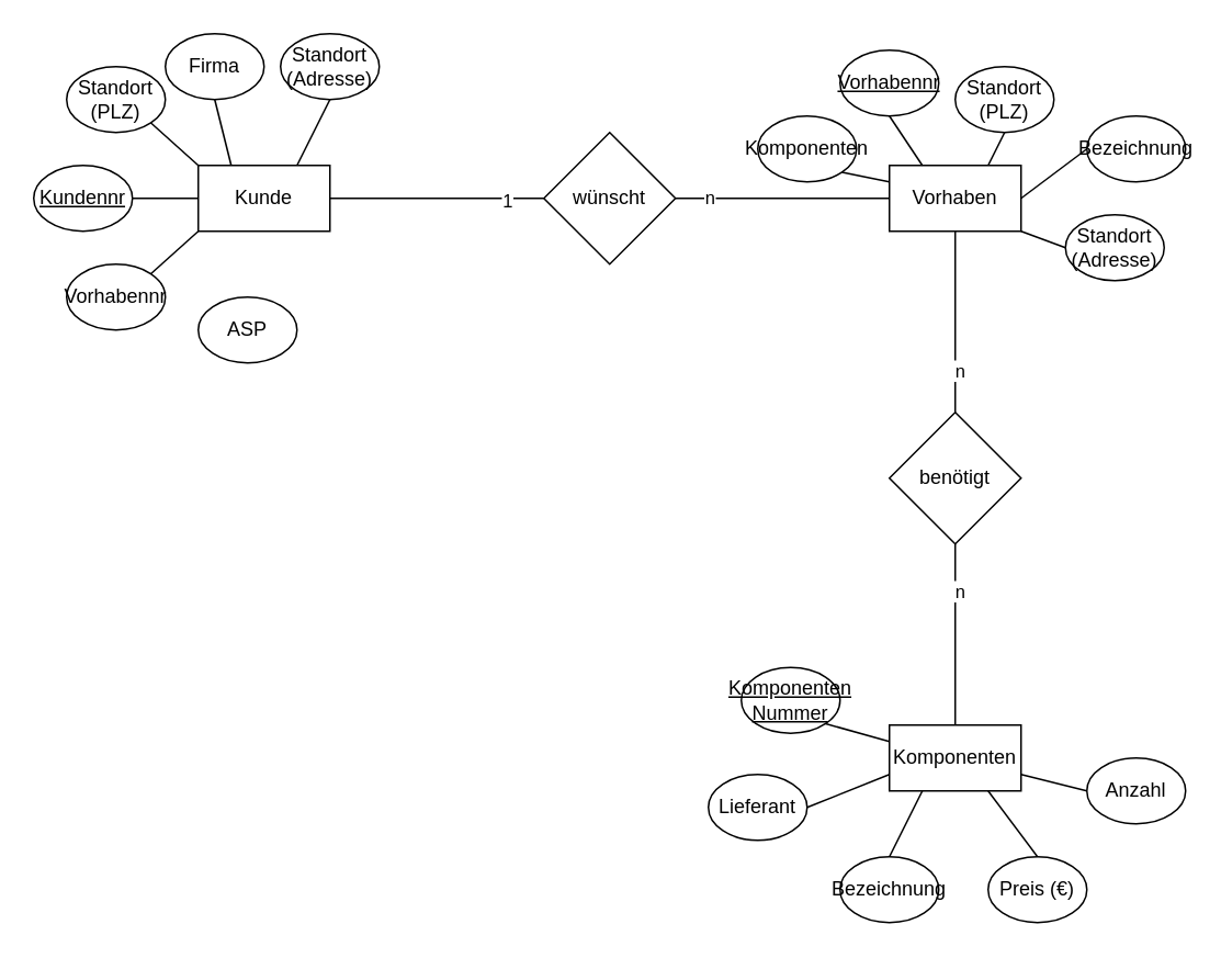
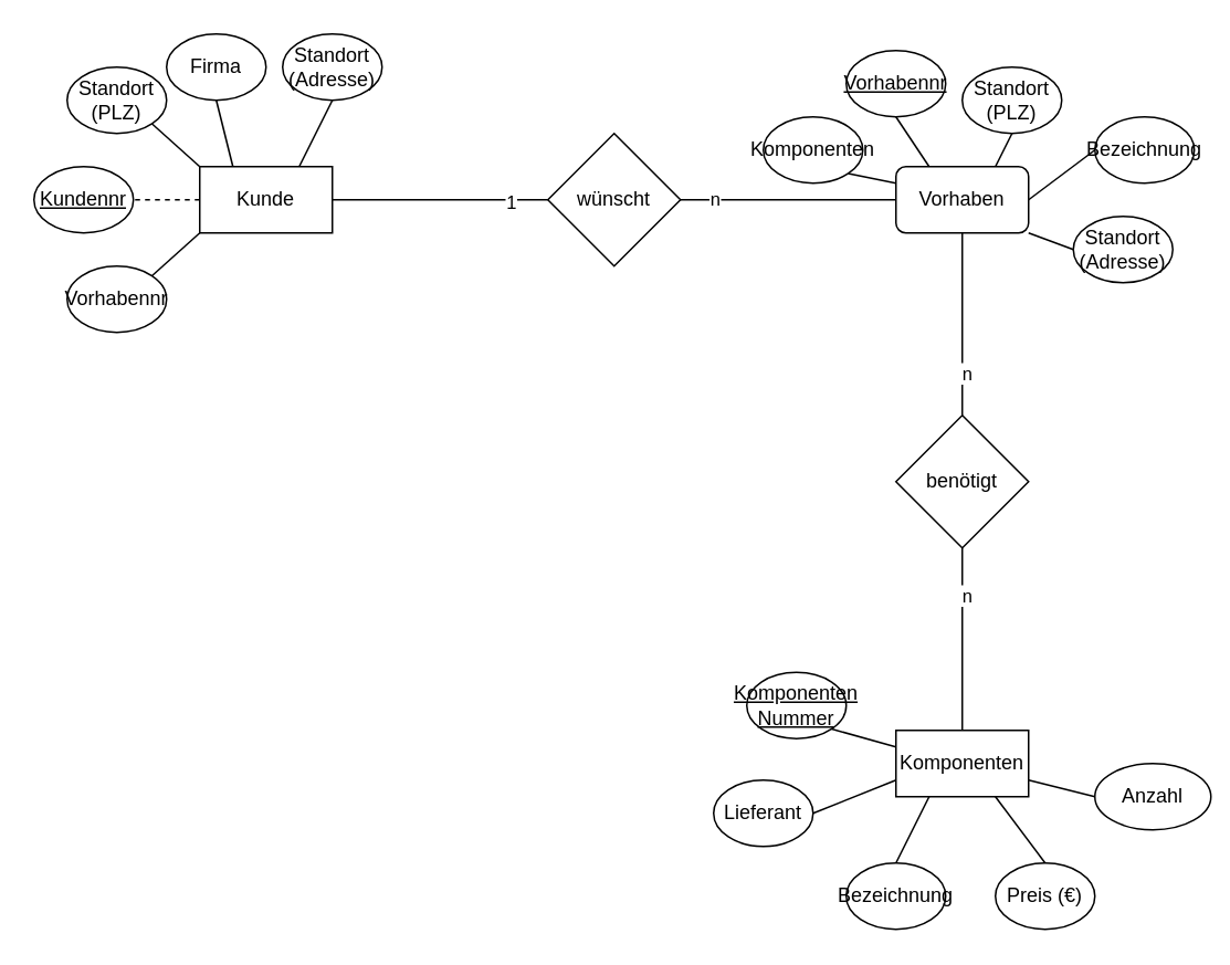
  <mxCell id="0" />
  <mxCell id="1" parent="0" />
  <mxCell id="2" value="Kunde" style="rounded=0;whiteSpace=wrap;html=1;" vertex="1" parent="1"><mxGeometry x="120" y="100" width="80" height="40" as="geometry" /></mxCell>
  <mxCell id="3" value="Standort&lt;br&gt;(Adresse)" style="ellipse;whiteSpace=wrap;html=1;" vertex="1" parent="1"><mxGeometry x="170" y="20" width="60" height="40" as="geometry" /></mxCell>
  <mxCell id="4" value="Standort&lt;br&gt;(PLZ)" style="ellipse;whiteSpace=wrap;html=1;" vertex="1" parent="1"><mxGeometry x="40" y="40" width="60" height="40" as="geometry" /></mxCell>
- <mxCell id="5" value="ASP" style="ellipse;whiteSpace=wrap;html=1;" vertex="1" parent="1"><mxGeometry x="120" y="180" width="60" height="40" as="geometry" /></mxCell>
  <mxCell id="6" value="&lt;u&gt;Kundennr&lt;/u&gt;" style="ellipse;whiteSpace=wrap;html=1;" vertex="1" parent="1"><mxGeometry x="20" y="100" width="60" height="40" as="geometry" /></mxCell>
  <mxCell id="7" value="Firma" style="ellipse;whiteSpace=wrap;html=1;" vertex="1" parent="1"><mxGeometry x="100" y="20" width="60" height="40" as="geometry" /></mxCell>
  <mxCell id="8" value="Vorhabennr" style="ellipse;whiteSpace=wrap;html=1;" vertex="1" parent="1"><mxGeometry x="40" y="160" width="60" height="40" as="geometry" /></mxCell>
  <mxCell id="9" value="" style="endArrow=none;html=1;rounded=0;entryX=0.5;entryY=1;entryDx=0;entryDy=0;exitX=0.25;exitY=0;exitDx=0;exitDy=0;" edge="1" parent="1" source="2" target="7"><mxGeometry width="50" height="50" relative="1" as="geometry"><mxPoint x="100" y="140" as="sourcePoint" /><mxPoint x="150" y="90" as="targetPoint" /></mxGeometry></mxCell>
  <mxCell id="10" value="" style="endArrow=none;html=1;rounded=0;entryX=0.5;entryY=1;entryDx=0;entryDy=0;exitX=0.75;exitY=0;exitDx=0;exitDy=0;" edge="1" parent="1" source="2" target="3"><mxGeometry width="50" height="50" relative="1" as="geometry"><mxPoint x="150" y="110" as="sourcePoint" /><mxPoint x="140" y="70" as="targetPoint" /></mxGeometry></mxCell>
  <mxCell id="11" value="" style="endArrow=none;html=1;rounded=0;entryX=1;entryY=1;entryDx=0;entryDy=0;exitX=0;exitY=0;exitDx=0;exitDy=0;" edge="1" parent="1" source="2" target="4"><mxGeometry width="50" height="50" relative="1" as="geometry"><mxPoint x="160" y="120" as="sourcePoint" /><mxPoint x="150" y="80" as="targetPoint" /></mxGeometry></mxCell>
- <mxCell id="12" value="" style="endArrow=none;html=1;rounded=0;entryX=1;entryY=0.5;entryDx=0;entryDy=0;exitX=0;exitY=0.5;exitDx=0;exitDy=0;" edge="1" parent="1" source="2" target="6"><mxGeometry width="50" height="50" relative="1" as="geometry"><mxPoint x="170" y="130" as="sourcePoint" /><mxPoint x="160" y="90" as="targetPoint" /></mxGeometry></mxCell>
+ <mxCell id="12" value="" style="endArrow=none;html=1;rounded=0;entryX=1;entryY=0.5;entryDx=0;entryDy=0;exitX=0;exitY=0.5;exitDx=0;exitDy=0;dashed=1;" edge="1" parent="1" source="2" target="6"><mxGeometry width="50" height="50" relative="1" as="geometry"><mxPoint x="170" y="130" as="sourcePoint" /><mxPoint x="160" y="90" as="targetPoint" /></mxGeometry></mxCell>
  <mxCell id="13" value="" style="endArrow=none;html=1;rounded=0;entryX=0;entryY=1;entryDx=0;entryDy=0;exitX=1;exitY=0;exitDx=0;exitDy=0;" edge="1" parent="1" source="8" target="2"><mxGeometry width="50" height="50" relative="1" as="geometry"><mxPoint x="180" y="140" as="sourcePoint" /><mxPoint x="170" y="100" as="targetPoint" /></mxGeometry></mxCell>
  <mxCell id="14" value="wünscht" style="rhombus;whiteSpace=wrap;html=1;" vertex="1" parent="1"><mxGeometry x="330" y="80" width="80" height="80" as="geometry" /></mxCell>
  <mxCell id="15" value="" style="endArrow=none;html=1;rounded=0;exitX=1;exitY=0.5;exitDx=0;exitDy=0;entryX=0;entryY=0.5;entryDx=0;entryDy=0;" edge="1" parent="1" source="2" target="14"><mxGeometry width="50" height="50" relative="1" as="geometry"><mxPoint x="240" y="190" as="sourcePoint" /><mxPoint x="290" y="140" as="targetPoint" /></mxGeometry></mxCell>
  <mxCell id="16" value="1" style="edgeLabel;html=1;align=center;verticalAlign=middle;resizable=0;points=[];" vertex="1" connectable="0" parent="15"><mxGeometry x="0.649" y="-1" relative="1" as="geometry"><mxPoint as="offset" /></mxGeometry></mxCell>
- <mxCell id="17" value="Vorhaben" style="rounded=0;whiteSpace=wrap;html=1;" vertex="1" parent="1"><mxGeometry x="540" y="100" width="80" height="40" as="geometry" /></mxCell>
+ <mxCell id="17" value="Vorhaben" style="whiteSpace=wrap;html=1;rounded=1;" vertex="1" parent="1"><mxGeometry x="540" y="100" width="80" height="40" as="geometry" /></mxCell>
  <mxCell id="18" value="" style="endArrow=none;html=1;rounded=0;exitX=1;exitY=0.5;exitDx=0;exitDy=0;entryX=0;entryY=0.5;entryDx=0;entryDy=0;" edge="1" parent="1" source="14" target="17"><mxGeometry width="50" height="50" relative="1" as="geometry"><mxPoint x="210" y="130" as="sourcePoint" /><mxPoint x="340" y="130" as="targetPoint" /></mxGeometry></mxCell>
  <mxCell id="19" value="n" style="edgeLabel;html=1;align=center;verticalAlign=middle;resizable=0;points=[];" vertex="1" connectable="0" parent="18"><mxGeometry x="-0.696" y="1" relative="1" as="geometry"><mxPoint as="offset" /></mxGeometry></mxCell>
  <mxCell id="20" value="&lt;u&gt;Vorhabennr&lt;/u&gt;" style="ellipse;whiteSpace=wrap;html=1;" vertex="1" parent="1"><mxGeometry x="510" y="30" width="60" height="40" as="geometry" /></mxCell>
  <mxCell id="21" value="Komponenten" style="ellipse;whiteSpace=wrap;html=1;" vertex="1" parent="1"><mxGeometry x="460" y="70" width="60" height="40" as="geometry" /></mxCell>
  <mxCell id="22" value="Standort&lt;br&gt;(PLZ)" style="ellipse;whiteSpace=wrap;html=1;" vertex="1" parent="1"><mxGeometry x="580" y="40" width="60" height="40" as="geometry" /></mxCell>
  <mxCell id="23" value="Standort&lt;br&gt;(Adresse)" style="ellipse;whiteSpace=wrap;html=1;" vertex="1" parent="1"><mxGeometry x="647" y="130" width="60" height="40" as="geometry" /></mxCell>
  <mxCell id="24" value="Bezeichnung" style="ellipse;whiteSpace=wrap;html=1;" vertex="1" parent="1"><mxGeometry x="660" y="70" width="60" height="40" as="geometry" /></mxCell>
  <mxCell id="25" value="" style="endArrow=none;html=1;rounded=0;entryX=1;entryY=0.5;entryDx=0;entryDy=0;exitX=0;exitY=0.5;exitDx=0;exitDy=0;" edge="1" parent="1" source="24" target="17"><mxGeometry width="50" height="50" relative="1" as="geometry"><mxPoint x="450" y="10" as="sourcePoint" /><mxPoint x="470" y="-30" as="targetPoint" /></mxGeometry></mxCell>
  <mxCell id="26" value="" style="endArrow=none;html=1;rounded=0;entryX=0.75;entryY=0;entryDx=0;entryDy=0;exitX=0.5;exitY=1;exitDx=0;exitDy=0;" edge="1" parent="1" source="22" target="17"><mxGeometry width="50" height="50" relative="1" as="geometry"><mxPoint x="460" y="20" as="sourcePoint" /><mxPoint x="480" y="-20" as="targetPoint" /></mxGeometry></mxCell>
  <mxCell id="27" value="" style="endArrow=none;html=1;rounded=0;entryX=0.25;entryY=0;entryDx=0;entryDy=0;exitX=0.5;exitY=1;exitDx=0;exitDy=0;" edge="1" parent="1" source="20" target="17"><mxGeometry width="50" height="50" relative="1" as="geometry"><mxPoint x="470" y="30" as="sourcePoint" /><mxPoint x="490" y="-10" as="targetPoint" /></mxGeometry></mxCell>
  <mxCell id="28" value="" style="endArrow=none;html=1;rounded=0;entryX=1;entryY=1;entryDx=0;entryDy=0;exitX=0;exitY=0.5;exitDx=0;exitDy=0;" edge="1" parent="1" source="23" target="17"><mxGeometry width="50" height="50" relative="1" as="geometry"><mxPoint x="460" y="20" as="sourcePoint" /><mxPoint x="480" y="-20" as="targetPoint" /></mxGeometry></mxCell>
  <mxCell id="29" value="" style="endArrow=none;html=1;rounded=0;entryX=0;entryY=0.25;entryDx=0;entryDy=0;exitX=1;exitY=1;exitDx=0;exitDy=0;" edge="1" parent="1" source="21" target="17"><mxGeometry width="50" height="50" relative="1" as="geometry"><mxPoint x="550" y="80" as="sourcePoint" /><mxPoint x="570" y="110" as="targetPoint" /></mxGeometry></mxCell>
  <mxCell id="30" value="benötigt" style="rhombus;whiteSpace=wrap;html=1;" vertex="1" parent="1"><mxGeometry x="540" y="250" width="80" height="80" as="geometry" /></mxCell>
  <mxCell id="31" value="Komponenten" style="rounded=0;whiteSpace=wrap;html=1;" vertex="1" parent="1"><mxGeometry x="540" y="440" width="80" height="40" as="geometry" /></mxCell>
  <mxCell id="32" value="" style="endArrow=none;html=1;rounded=0;exitX=0.5;exitY=0;exitDx=0;exitDy=0;entryX=0.5;entryY=1;entryDx=0;entryDy=0;" edge="1" parent="1" source="30" target="17"><mxGeometry width="50" height="50" relative="1" as="geometry"><mxPoint x="420" y="130" as="sourcePoint" /><mxPoint x="550" y="130" as="targetPoint" /></mxGeometry></mxCell>
  <mxCell id="33" value="n" style="edgeLabel;html=1;align=center;verticalAlign=middle;resizable=0;points=[];" vertex="1" connectable="0" parent="32"><mxGeometry x="-0.521" y="-2" relative="1" as="geometry"><mxPoint as="offset" /></mxGeometry></mxCell>
  <mxCell id="34" value="" style="endArrow=none;html=1;rounded=0;exitX=0.5;exitY=1;exitDx=0;exitDy=0;entryX=0.5;entryY=0;entryDx=0;entryDy=0;" edge="1" parent="1" source="30" target="31"><mxGeometry width="50" height="50" relative="1" as="geometry"><mxPoint x="430" y="140" as="sourcePoint" /><mxPoint x="560" y="140" as="targetPoint" /></mxGeometry></mxCell>
  <mxCell id="35" value="n" style="edgeLabel;html=1;align=center;verticalAlign=middle;resizable=0;points=[];" vertex="1" connectable="0" parent="34"><mxGeometry x="-0.499" y="2" relative="1" as="geometry"><mxPoint as="offset" /></mxGeometry></mxCell>
- <mxCell id="36" value="Anzahl" style="ellipse;whiteSpace=wrap;html=1;" vertex="1" parent="1"><mxGeometry x="660" y="460" width="60" height="40" as="geometry" /></mxCell>
+ <mxCell id="36" value="Anzahl" style="ellipse;whiteSpace=wrap;html=1;" vertex="1" parent="1"><mxGeometry x="660" y="460" width="70" height="40" as="geometry" /></mxCell>
  <mxCell id="37" value="Preis (€)" style="ellipse;whiteSpace=wrap;html=1;" vertex="1" parent="1"><mxGeometry x="600" y="520" width="60" height="40" as="geometry" /></mxCell>
  <mxCell id="38" value="Bezeichnung" style="ellipse;whiteSpace=wrap;html=1;" vertex="1" parent="1"><mxGeometry x="510" y="520" width="60" height="40" as="geometry" /></mxCell>
  <mxCell id="39" value="Lieferant" style="ellipse;whiteSpace=wrap;html=1;" vertex="1" parent="1"><mxGeometry x="430" y="470" width="60" height="40" as="geometry" /></mxCell>
  <mxCell id="40" value="&lt;u&gt;Komponenten&lt;br&gt;Nummer&lt;/u&gt;" style="ellipse;whiteSpace=wrap;html=1;" vertex="1" parent="1"><mxGeometry x="450" y="405" width="60" height="40" as="geometry" /></mxCell>
  <mxCell id="41" value="" style="endArrow=none;html=1;rounded=0;entryX=1;entryY=0.5;entryDx=0;entryDy=0;exitX=0;exitY=0.75;exitDx=0;exitDy=0;" edge="1" parent="1" source="31" target="39"><mxGeometry width="50" height="50" relative="1" as="geometry"><mxPoint x="547" y="610" as="sourcePoint" /><mxPoint x="520" y="600" as="targetPoint" /></mxGeometry></mxCell>
  <mxCell id="42" value="" style="endArrow=none;html=1;rounded=0;entryX=0;entryY=0.25;entryDx=0;entryDy=0;exitX=1;exitY=1;exitDx=0;exitDy=0;" edge="1" parent="1" source="40" target="31"><mxGeometry width="50" height="50" relative="1" as="geometry"><mxPoint x="557" y="620" as="sourcePoint" /><mxPoint x="530" y="610" as="targetPoint" /></mxGeometry></mxCell>
  <mxCell id="43" value="" style="endArrow=none;html=1;rounded=0;entryX=0.25;entryY=1;entryDx=0;entryDy=0;exitX=0.5;exitY=0;exitDx=0;exitDy=0;" edge="1" parent="1" source="38" target="31"><mxGeometry width="50" height="50" relative="1" as="geometry"><mxPoint x="567" y="630" as="sourcePoint" /><mxPoint x="540" y="620" as="targetPoint" /></mxGeometry></mxCell>
  <mxCell id="44" value="" style="endArrow=none;html=1;rounded=0;exitX=0.5;exitY=0;exitDx=0;exitDy=0;entryX=0.75;entryY=1;entryDx=0;entryDy=0;" edge="1" parent="1" source="37" target="31"><mxGeometry width="50" height="50" relative="1" as="geometry"><mxPoint x="577" y="640" as="sourcePoint" /><mxPoint x="550" y="650" as="targetPoint" /></mxGeometry></mxCell>
  <mxCell id="45" value="" style="endArrow=none;html=1;rounded=0;exitX=1;exitY=0.75;exitDx=0;exitDy=0;entryX=0;entryY=0.5;entryDx=0;entryDy=0;" edge="1" parent="1" source="31" target="36"><mxGeometry width="50" height="50" relative="1" as="geometry"><mxPoint x="638.919" y="535.77" as="sourcePoint" /><mxPoint x="610" y="490" as="targetPoint" /></mxGeometry></mxCell>
